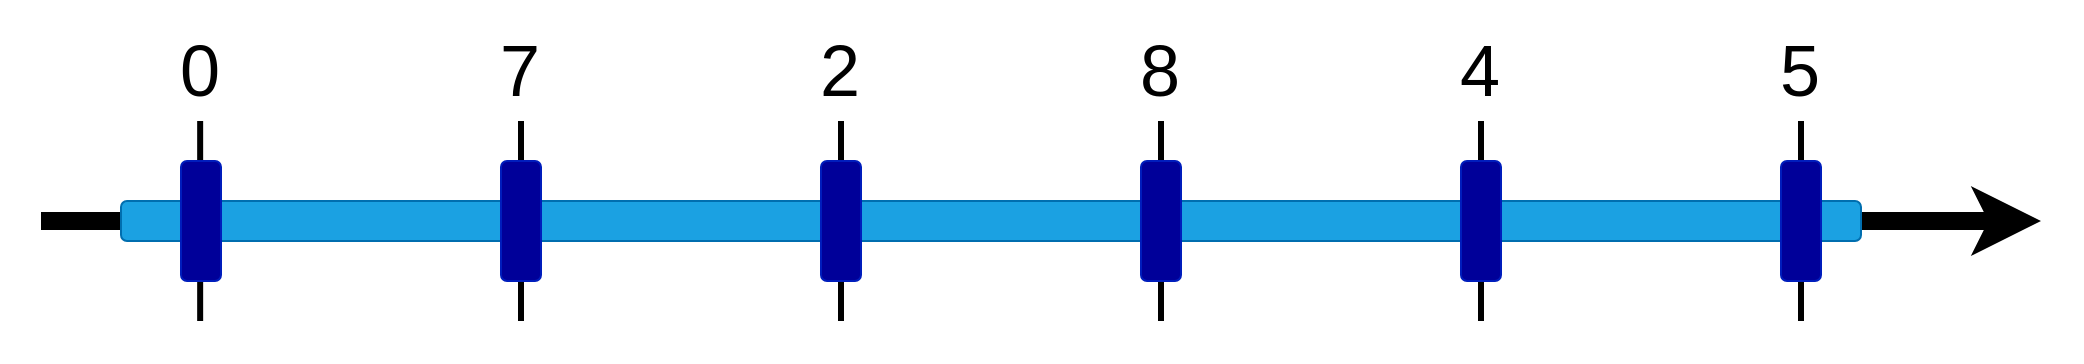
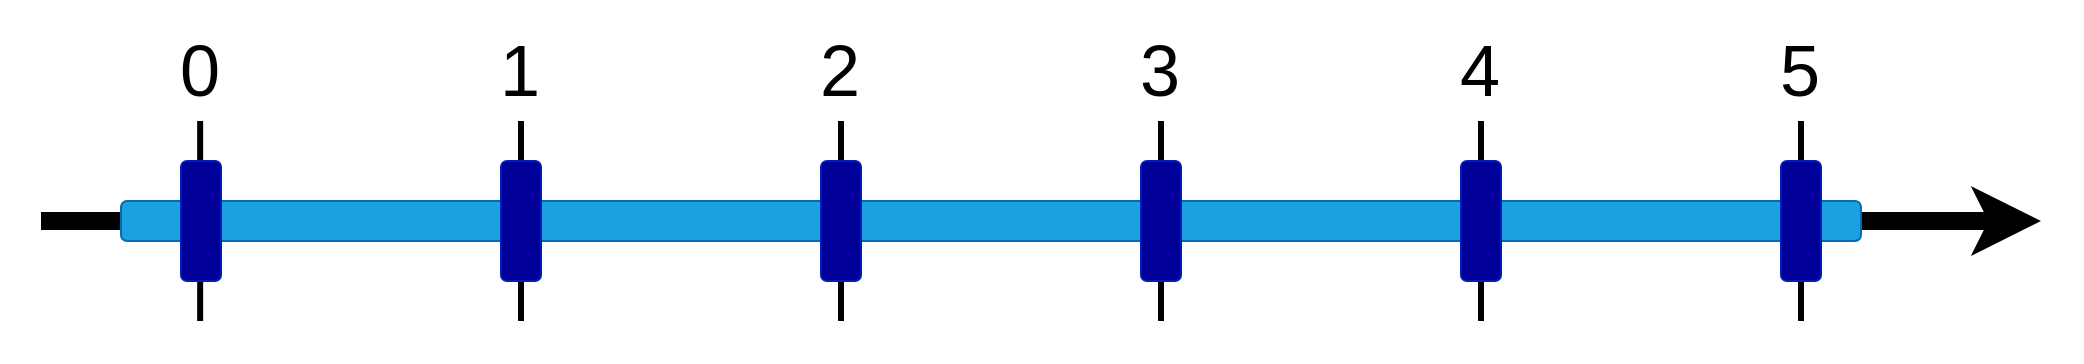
  <mxCell id="0" />
  <mxCell id="1" parent="0" />
  <mxCell id="2" value="" style="endArrow=classic;html=1;strokeWidth=9;" edge="1" parent="1"><mxGeometry width="50" height="50" relative="1" as="geometry"><mxPoint x="20" y="110" as="sourcePoint" /><mxPoint x="1020" y="110" as="targetPoint" /></mxGeometry></mxCell>
  <mxCell id="3" value="" style="endArrow=none;html=1;strokeWidth=3;" edge="1" parent="1"><mxGeometry width="50" height="50" relative="1" as="geometry"><mxPoint x="580" y="160" as="sourcePoint" /><mxPoint x="580" y="60" as="targetPoint" /></mxGeometry></mxCell>
  <mxCell id="4" value="&lt;font style=&quot;font-size: 36px;&quot;&gt;0&lt;/font&gt;" style="text;html=1;align=center;verticalAlign=middle;whiteSpace=wrap;rounded=0;" vertex="1" parent="1"><mxGeometry x="70" y="20" width="60" height="30" as="geometry" /></mxCell>
  <mxCell id="5" value="" style="endArrow=none;html=1;strokeWidth=3;" edge="1" parent="1"><mxGeometry width="50" height="50" relative="1" as="geometry"><mxPoint x="420" y="160" as="sourcePoint" /><mxPoint x="420" y="60" as="targetPoint" /></mxGeometry></mxCell>
  <mxCell id="6" value="" style="endArrow=none;html=1;strokeWidth=3;" edge="1" parent="1"><mxGeometry width="50" height="50" relative="1" as="geometry"><mxPoint x="260" y="160" as="sourcePoint" /><mxPoint x="260" y="60" as="targetPoint" /></mxGeometry></mxCell>
  <mxCell id="7" value="" style="endArrow=none;html=1;strokeWidth=3;" edge="1" parent="1"><mxGeometry width="50" height="50" relative="1" as="geometry"><mxPoint x="99.58" y="160" as="sourcePoint" /><mxPoint x="99.58" y="60" as="targetPoint" /></mxGeometry></mxCell>
  <mxCell id="8" value="" style="endArrow=none;html=1;strokeWidth=3;" edge="1" parent="1"><mxGeometry width="50" height="50" relative="1" as="geometry"><mxPoint x="740" y="160" as="sourcePoint" /><mxPoint x="740" y="60" as="targetPoint" /></mxGeometry></mxCell>
  <mxCell id="9" value="" style="endArrow=none;html=1;strokeWidth=3;" edge="1" parent="1" source="22"><mxGeometry width="50" height="50" relative="1" as="geometry"><mxPoint x="900" y="160" as="sourcePoint" /><mxPoint x="900" y="60" as="targetPoint" /></mxGeometry></mxCell>
- <mxCell id="10" value="&lt;font style=&quot;font-size: 36px;&quot;&gt;7&lt;/font&gt;" style="text;html=1;align=center;verticalAlign=middle;whiteSpace=wrap;rounded=0;" vertex="1" parent="1"><mxGeometry x="230" y="20" width="60" height="30" as="geometry" /></mxCell>
+ <mxCell id="10" value="&lt;font style=&quot;font-size: 36px;&quot;&gt;1&lt;/font&gt;" style="text;html=1;align=center;verticalAlign=middle;whiteSpace=wrap;rounded=0;" vertex="1" parent="1"><mxGeometry x="230" y="20" width="60" height="30" as="geometry" /></mxCell>
  <mxCell id="11" value="&lt;font style=&quot;font-size: 36px;&quot;&gt;2&lt;/font&gt;&lt;span style=&quot;font-family: monospace; font-size: 0px; text-align: start; text-wrap-mode: nowrap;&quot;&gt;%3CmxGraphModel%3E%3Croot%3E%3CmxCell%20id%3D%220%22%2F%3E%3CmxCell%20id%3D%221%22%20parent%3D%220%22%2F%3E%3CmxCell%20id%3D%222%22%20value%3D%22%26lt%3Bfont%20style%3D%26quot%3Bfont-size%3A%2036px%3B%26quot%3B%26gt%3B1%26lt%3B%2Ffont%26gt%3B%22%20style%3D%22text%3Bhtml%3D1%3Balign%3Dcenter%3BverticalAlign%3Dmiddle%3BwhiteSpace%3Dwrap%3Brounded%3D0%3B%22%20vertex%3D%221%22%20parent%3D%221%22%3E%3CmxGeometry%20x%3D%22370%22%20y%3D%22270%22%20width%3D%2260%22%20height%3D%2230%22%20as%3D%22geometry%22%2F%3E%3C%2FmxCell%3E%3C%2Froot%3E%3C%2FmxGraphModel%3E&lt;/span&gt;" style="text;html=1;align=center;verticalAlign=middle;whiteSpace=wrap;rounded=0;" vertex="1" parent="1"><mxGeometry x="390" y="20" width="60" height="30" as="geometry" /></mxCell>
- <mxCell id="12" value="&lt;span style=&quot;font-size: 36px;&quot;&gt;8&lt;/span&gt;" style="text;html=1;align=center;verticalAlign=middle;whiteSpace=wrap;rounded=0;" vertex="1" parent="1"><mxGeometry x="550" y="20" width="60" height="30" as="geometry" /></mxCell>
+ <mxCell id="12" value="&lt;span style=&quot;font-size: 36px;&quot;&gt;3&lt;/span&gt;" style="text;html=1;align=center;verticalAlign=middle;whiteSpace=wrap;rounded=0;" vertex="1" parent="1"><mxGeometry x="550" y="20" width="60" height="30" as="geometry" /></mxCell>
  <mxCell id="13" value="&lt;span style=&quot;font-size: 36px;&quot;&gt;4&lt;/span&gt;" style="text;html=1;align=center;verticalAlign=middle;whiteSpace=wrap;rounded=0;" vertex="1" parent="1"><mxGeometry x="710" y="20" width="60" height="30" as="geometry" /></mxCell>
  <mxCell id="14" value="&lt;span style=&quot;font-size: 36px;&quot;&gt;5&lt;/span&gt;" style="text;html=1;align=center;verticalAlign=middle;whiteSpace=wrap;rounded=0;" vertex="1" parent="1"><mxGeometry x="870" y="20" width="60" height="30" as="geometry" /></mxCell>
  <mxCell id="15" value="" style="rounded=1;whiteSpace=wrap;html=1;fillColor=#1ba1e2;strokeColor=#006EAF;fontColor=#ffffff;" vertex="1" parent="1"><mxGeometry x="60" y="100" width="870" height="20" as="geometry" /></mxCell>
  <mxCell id="16" value="" style="rounded=1;whiteSpace=wrap;html=1;fillColor=#000099;fontColor=#ffffff;strokeColor=#001DBC;" vertex="1" parent="1"><mxGeometry x="90" y="80" width="20" height="60" as="geometry" /></mxCell>
  <mxCell id="17" value="" style="rounded=1;whiteSpace=wrap;html=1;fillColor=#000099;fontColor=#ffffff;strokeColor=#001DBC;" vertex="1" parent="1"><mxGeometry x="250" y="80" width="20" height="60" as="geometry" /></mxCell>
  <mxCell id="18" value="" style="rounded=1;whiteSpace=wrap;html=1;fillColor=#000099;fontColor=#ffffff;strokeColor=#001DBC;" vertex="1" parent="1"><mxGeometry x="410" y="80" width="20" height="60" as="geometry" /></mxCell>
  <mxCell id="19" value="" style="rounded=1;whiteSpace=wrap;html=1;fillColor=#000099;fontColor=#ffffff;strokeColor=#001DBC;" vertex="1" parent="1"><mxGeometry x="570" y="80" width="20" height="60" as="geometry" /></mxCell>
  <mxCell id="20" value="" style="rounded=1;whiteSpace=wrap;html=1;fillColor=#000099;fontColor=#ffffff;strokeColor=#001DBC;" vertex="1" parent="1"><mxGeometry x="730" y="80" width="20" height="60" as="geometry" /></mxCell>
  <mxCell id="21" value="" style="endArrow=none;html=1;strokeWidth=3;" edge="1" parent="1" target="22"><mxGeometry width="50" height="50" relative="1" as="geometry"><mxPoint x="900" y="160" as="sourcePoint" /><mxPoint x="900" y="60" as="targetPoint" /></mxGeometry></mxCell>
  <mxCell id="22" value="" style="rounded=1;whiteSpace=wrap;html=1;fillColor=#000099;fontColor=#ffffff;strokeColor=#001DBC;" vertex="1" parent="1"><mxGeometry x="890" y="80" width="20" height="60" as="geometry" /></mxCell>
